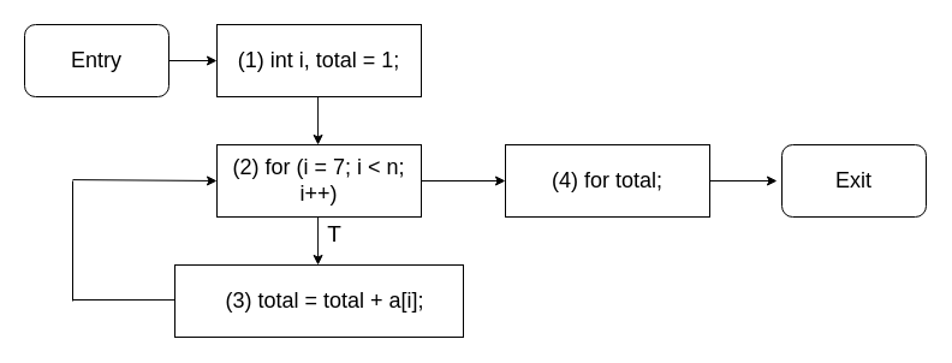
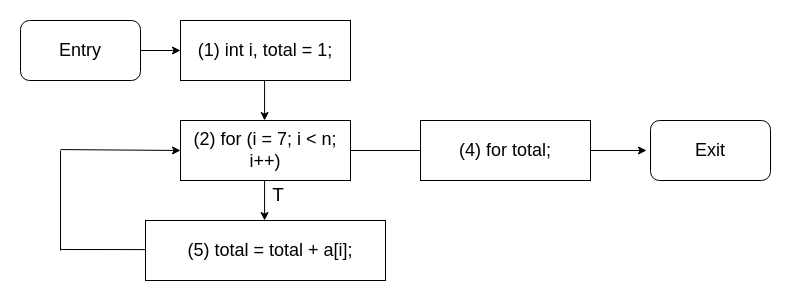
  <mxCell id="0" />
  <mxCell id="1" parent="0" />
  <mxCell id="2" value="" style="rounded=1;whiteSpace=wrap;html=1;" vertex="1" parent="1"><mxGeometry x="20" y="20" width="120" height="60" as="geometry" /></mxCell>
  <mxCell id="3" value="Entry" style="text;strokeColor=none;align=center;fillColor=none;html=1;verticalAlign=middle;whiteSpace=wrap;rounded=0;fontSize=18;fontStyle=0" vertex="1" parent="1"><mxGeometry x="20" y="20" width="120" height="60" as="geometry" /></mxCell>
  <mxCell id="4" value="" style="rounded=1;whiteSpace=wrap;html=1;" vertex="1" parent="1"><mxGeometry x="650" y="120" width="120" height="60" as="geometry" /></mxCell>
  <mxCell id="5" value="Exit" style="text;strokeColor=none;align=center;fillColor=none;html=1;verticalAlign=middle;whiteSpace=wrap;rounded=0;fontSize=18;fontStyle=0" vertex="1" parent="1"><mxGeometry x="650" y="120" width="120" height="60" as="geometry" /></mxCell>
  <mxCell id="6" value="" style="endArrow=classic;html=1;rounded=0;" edge="1" parent="1"><mxGeometry width="50" height="50" relative="1" as="geometry"><mxPoint x="140" y="50" as="sourcePoint" /><mxPoint x="180" y="50" as="targetPoint" /></mxGeometry></mxCell>
  <mxCell id="7" value="" style="rounded=0;whiteSpace=wrap;html=1;" vertex="1" parent="1"><mxGeometry x="180" y="20" width="170" height="60" as="geometry" /></mxCell>
  <mxCell id="8" value="(1) int i, total = 1;" style="text;strokeColor=none;align=center;fillColor=none;html=1;verticalAlign=middle;whiteSpace=wrap;rounded=0;fontSize=18;fontStyle=0" vertex="1" parent="1"><mxGeometry x="180" y="20" width="170" height="60" as="geometry" /></mxCell>
  <mxCell id="9" value="" style="endArrow=classic;html=1;rounded=0;" edge="1" parent="1"><mxGeometry width="50" height="50" relative="1" as="geometry"><mxPoint x="264.09" y="80" as="sourcePoint" /><mxPoint x="264.09" y="120" as="targetPoint" /></mxGeometry></mxCell>
  <mxCell id="10" value="" style="endArrow=classic;html=1;rounded=0;entryX=0.5;entryY=0;entryDx=0;entryDy=0;" edge="1" parent="1"><mxGeometry width="50" height="50" relative="1" as="geometry"><mxPoint x="264.09" y="180" as="sourcePoint" /><mxPoint x="264.09" y="220" as="targetPoint" /></mxGeometry></mxCell>
  <mxCell id="11" value="" style="rounded=0;whiteSpace=wrap;html=1;" vertex="1" parent="1"><mxGeometry x="180" y="120" width="170" height="60" as="geometry" /></mxCell>
  <mxCell id="12" value="(2) for (i = 7; i &amp;lt; n; i++)" style="text;strokeColor=none;align=center;fillColor=none;html=1;verticalAlign=middle;whiteSpace=wrap;rounded=0;fontSize=18;fontStyle=0" vertex="1" parent="1"><mxGeometry x="180" y="120" width="170" height="60" as="geometry" /></mxCell>
- <mxCell id="13" value="" style="endArrow=classic;html=1;rounded=0;entryX=0;entryY=0.5;entryDx=0;entryDy=0;exitX=1;exitY=0.5;exitDx=0;exitDy=0;" edge="1" parent="1" source="12" target="15"><mxGeometry width="50" height="50" relative="1" as="geometry"><mxPoint x="350" y="149.09" as="sourcePoint" /><mxPoint x="406" y="149.09" as="targetPoint" /></mxGeometry></mxCell>
+ <mxCell id="13" value="" style="endArrow=none;html=1;rounded=0;entryX=0;entryY=0.5;entryDx=0;entryDy=0;exitX=1;exitY=0.5;exitDx=0;exitDy=0;" edge="1" parent="1" source="12" target="15"><mxGeometry width="50" height="50" relative="1" as="geometry"><mxPoint x="350" y="149.09" as="sourcePoint" /><mxPoint x="406" y="149.09" as="targetPoint" /></mxGeometry></mxCell>
  <mxCell id="14" value="" style="rounded=0;whiteSpace=wrap;html=1;" vertex="1" parent="1"><mxGeometry x="420" y="120" width="170" height="60" as="geometry" /></mxCell>
  <mxCell id="15" value="(4) for total;" style="text;strokeColor=none;align=center;fillColor=none;html=1;verticalAlign=middle;whiteSpace=wrap;rounded=0;fontSize=18;fontStyle=0" vertex="1" parent="1"><mxGeometry x="420" y="120" width="170" height="60" as="geometry" /></mxCell>
  <mxCell id="16" value="" style="endArrow=classic;html=1;rounded=0;entryX=0;entryY=0.5;entryDx=0;entryDy=0;" edge="1" parent="1"><mxGeometry width="50" height="50" relative="1" as="geometry"><mxPoint x="590" y="150" as="sourcePoint" /><mxPoint x="646" y="150" as="targetPoint" /></mxGeometry></mxCell>
  <mxCell id="17" value="" style="rounded=0;whiteSpace=wrap;html=1;" vertex="1" parent="1"><mxGeometry x="145" y="220" width="240" height="60" as="geometry" /></mxCell>
- <mxCell id="18" value="(3) total = total + a[i];" style="text;strokeColor=none;align=center;fillColor=none;html=1;verticalAlign=middle;whiteSpace=wrap;rounded=0;fontSize=18;fontStyle=0" vertex="1" parent="1"><mxGeometry x="185" y="220" width="170" height="60" as="geometry" /></mxCell>
+ <mxCell id="18" value="(5) total = total + a[i];" style="text;strokeColor=none;align=center;fillColor=none;html=1;verticalAlign=middle;whiteSpace=wrap;rounded=0;fontSize=18;fontStyle=0" vertex="1" parent="1"><mxGeometry x="185" y="220" width="170" height="60" as="geometry" /></mxCell>
  <mxCell id="19" value="" style="endArrow=none;html=1;rounded=0;" edge="1" parent="1"><mxGeometry width="50" height="50" relative="1" as="geometry"><mxPoint x="60" y="249" as="sourcePoint" /><mxPoint x="145" y="249.09" as="targetPoint" /></mxGeometry></mxCell>
  <mxCell id="20" value="" style="endArrow=none;html=1;rounded=0;" edge="1" parent="1"><mxGeometry width="50" height="50" relative="1" as="geometry"><mxPoint x="60" y="250" as="sourcePoint" /><mxPoint x="60" y="150" as="targetPoint" /></mxGeometry></mxCell>
  <mxCell id="21" value="" style="endArrow=classic;html=1;rounded=0;entryX=0;entryY=0.5;entryDx=0;entryDy=0;" edge="1" parent="1" target="12"><mxGeometry width="50" height="50" relative="1" as="geometry"><mxPoint x="60" y="149.09" as="sourcePoint" /><mxPoint x="165" y="149.09" as="targetPoint" /></mxGeometry></mxCell>
  <mxCell id="22" value="T" style="text;html=1;align=center;verticalAlign=middle;whiteSpace=wrap;rounded=0;fontSize=19;" vertex="1" parent="1"><mxGeometry x="260" y="180" width="36" height="30" as="geometry" /></mxCell>
